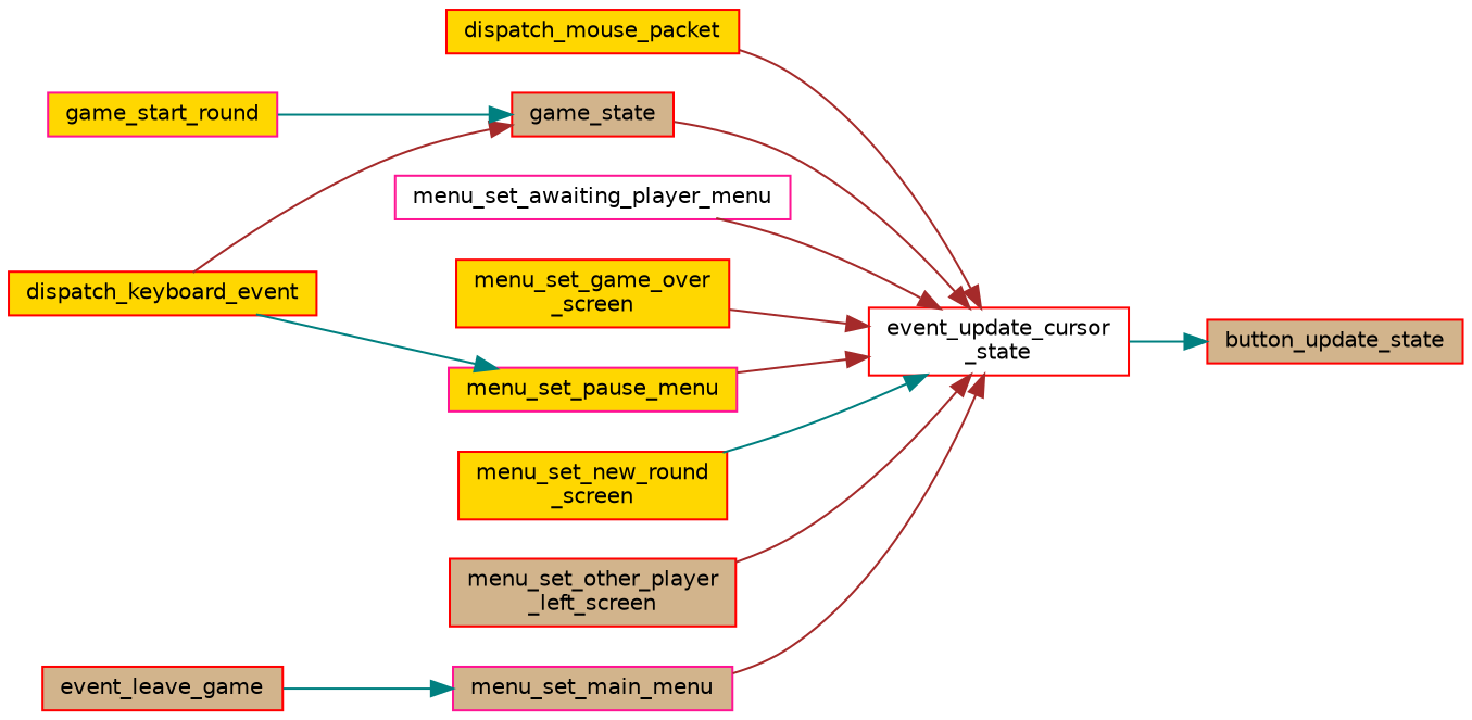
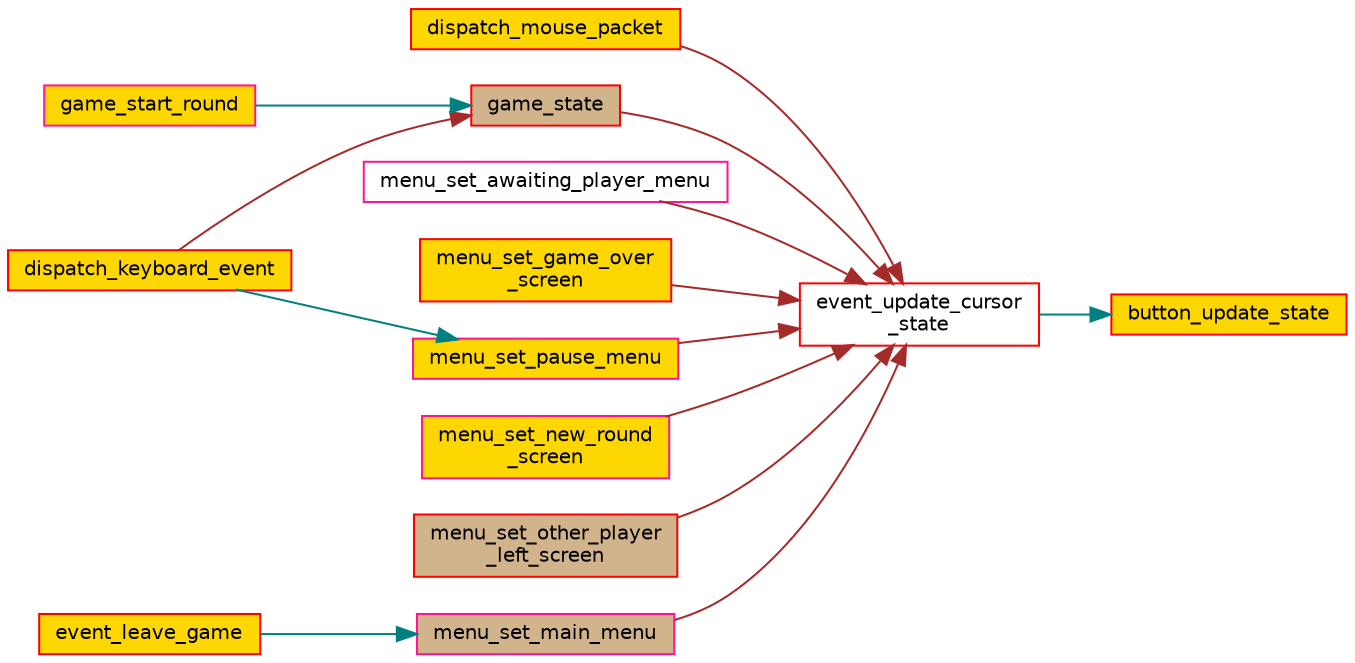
  digraph {
    rankdir=RL
    node [color=red fillcolor=gold fontname=Helvetica fontsize=10 shape=record style=filled]
    edge [color=brown dir=back fontname=Helvetica fontsize=10 labelfontname=Helvetica labelfontsize=10 style=solid]
-   n1 [fillcolor=tan fontcolor=black height=0.2 label=button_update_state width=0.4]
+   n1 [fontcolor=black height=0.2 label=button_update_state width=0.4]
    n2 [fillcolor=white height=0.2 label="event_update_cursor\l_state" width=0.4]
    n3 [height=0.2 label=dispatch_mouse_packet width=0.4]
    n4 [fillcolor=tan height=0.2 label=game_state width=0.4]
    n5 [color=deeppink fillcolor=white height=0.2 label=menu_set_awaiting_player_menu width=0.4]
    n6 [height=0.2 label="menu_set_game_over\l_screen" width=0.4]
    n7 [color=deeppink fillcolor=tan height=0.2 label=menu_set_main_menu width=0.4]
-   n8 [height=0.2 label="menu_set_new_round\l_screen" width=0.4]
+   n8 [color=deeppink height=0.2 label="menu_set_new_round\l_screen" width=0.4]
    n9 [fillcolor=tan height=0.2 label="menu_set_other_player\l_left_screen" width=0.4]
    n10 [color=deeppink height=0.2 label=menu_set_pause_menu width=0.4]
    n11 [height=0.2 label=dispatch_keyboard_event width=0.4]
    n12 [color=deeppink height=0.2 label=game_start_round width=0.4]
-   n13 [fillcolor=tan height=0.2 label=event_leave_game width=0.4]
+   n13 [height=0.2 label=event_leave_game width=0.4]
    n1 -> n2 [color=teal]
    n2 -> n3
    n2 -> n4
    n2 -> n5
    n2 -> n6
    n2 -> n7
-   n2 -> n8 [color=teal]
+   n2 -> n8
    n2 -> n9
    n2 -> n10
    n4 -> n11
    n4 -> n12 [color=teal]
    n7 -> n13 [color=teal]
    n10 -> n11 [color=teal]
  }
